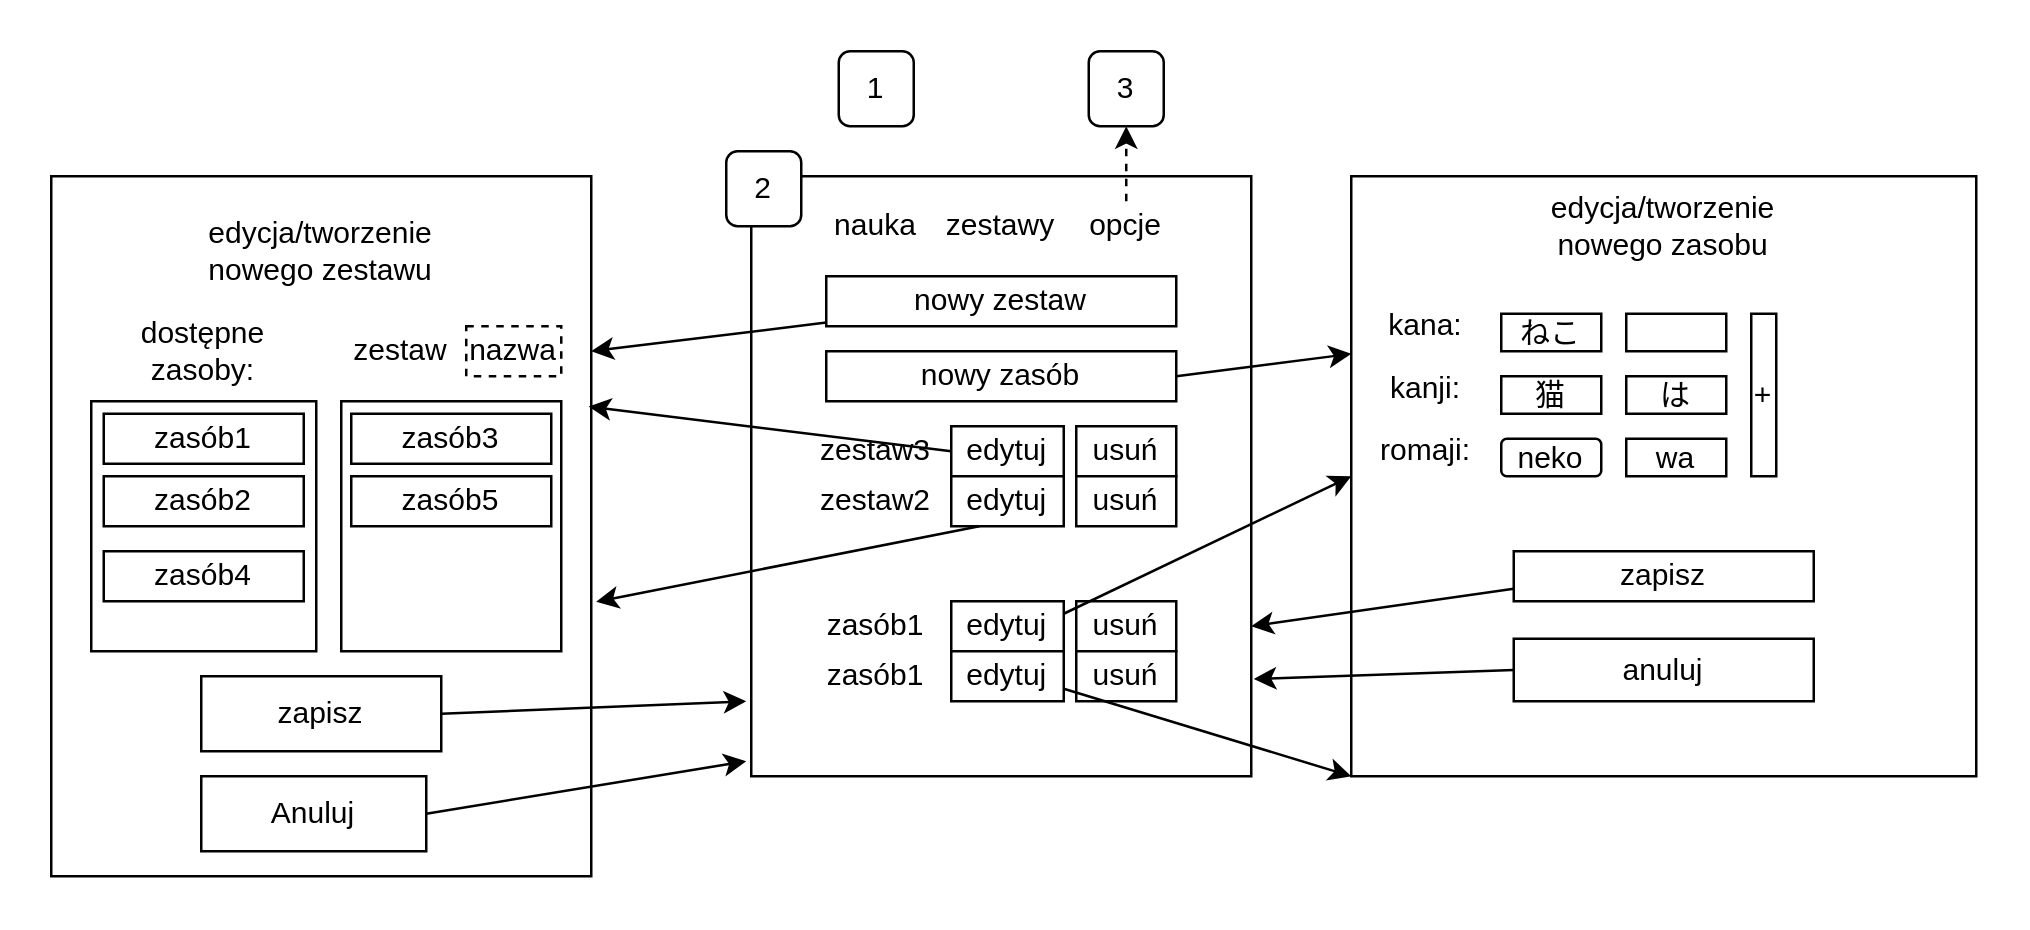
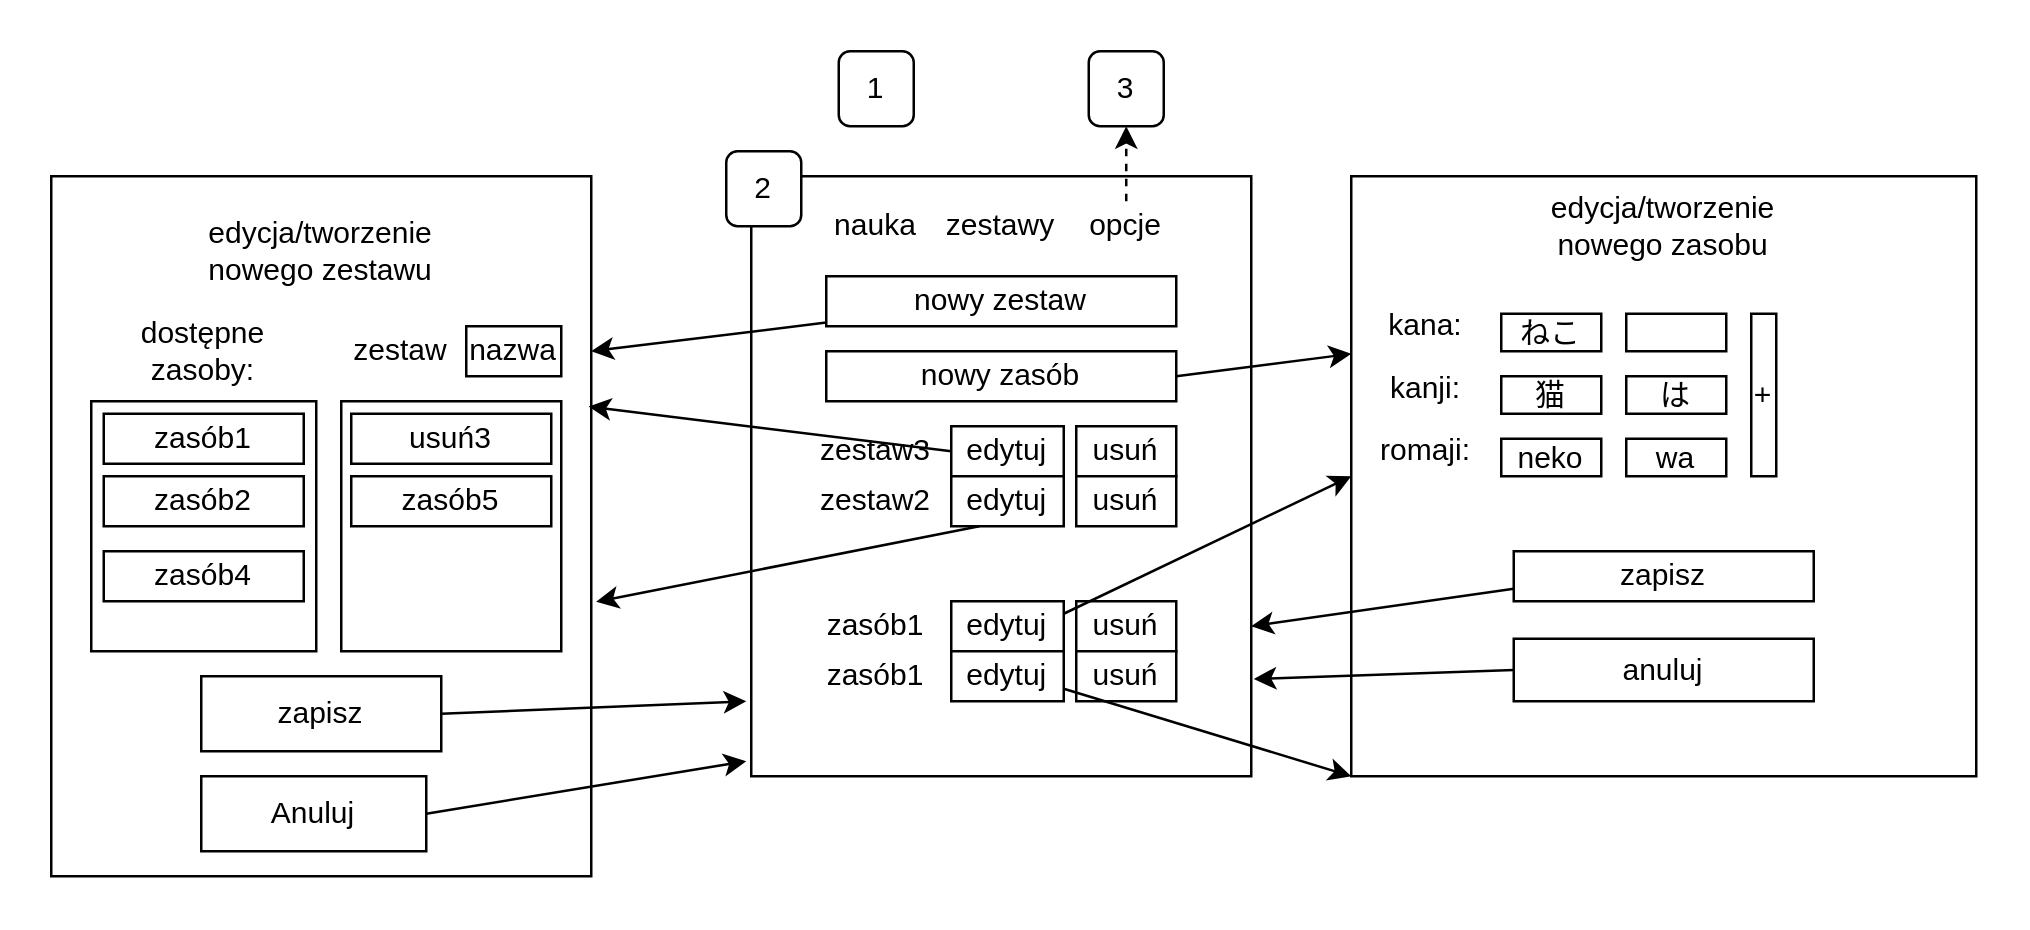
  <mxCell id="0" />
  <mxCell id="1" parent="0" />
  <mxCell id="2" value="" style="rounded=0;whiteSpace=wrap;html=1;" vertex="1" parent="1"><mxGeometry x="300" y="70" width="200" height="240" as="geometry" /></mxCell>
  <mxCell id="3" value="nauka" style="text;html=1;strokeColor=none;fillColor=none;align=center;verticalAlign=middle;whiteSpace=wrap;rounded=0;" vertex="1" parent="1"><mxGeometry x="330" y="80" width="40" height="20" as="geometry" /></mxCell>
  <mxCell id="4" value="zestawy" style="text;html=1;strokeColor=none;fillColor=none;align=center;verticalAlign=middle;whiteSpace=wrap;rounded=0;" vertex="1" parent="1"><mxGeometry x="380" y="80" width="40" height="20" as="geometry" /></mxCell>
  <mxCell id="5" value="opcje" style="text;html=1;strokeColor=none;fillColor=none;align=center;verticalAlign=middle;whiteSpace=wrap;rounded=0;" vertex="1" parent="1"><mxGeometry x="430" y="80" width="40" height="20" as="geometry" /></mxCell>
  <mxCell id="6" value="2" style="rounded=1;whiteSpace=wrap;html=1;" vertex="1" parent="1"><mxGeometry x="290" y="60" width="30" height="30" as="geometry" /></mxCell>
  <mxCell id="7" value="1" style="rounded=1;whiteSpace=wrap;html=1;" vertex="1" parent="1"><mxGeometry x="335" y="20" width="30" height="30" as="geometry" /></mxCell>
  <mxCell id="8" value="3" style="rounded=1;whiteSpace=wrap;html=1;" vertex="1" parent="1"><mxGeometry x="435" y="20" width="30" height="30" as="geometry" /></mxCell>
  <mxCell id="9" value="" style="endArrow=classic;html=1;exitX=0.5;exitY=0;exitDx=0;exitDy=0;entryX=0.5;entryY=1;entryDx=0;entryDy=0;dashed=1;" edge="1" parent="1" source="5" target="8"><mxGeometry width="50" height="50" relative="1" as="geometry"><mxPoint x="430" y="-10" as="sourcePoint" /><mxPoint x="480" y="-60" as="targetPoint" /></mxGeometry></mxCell>
  <mxCell id="10" value="nowy zestaw" style="rounded=0;whiteSpace=wrap;html=1;" vertex="1" parent="1"><mxGeometry x="330" y="110" width="140" height="20" as="geometry" /></mxCell>
  <mxCell id="11" value="nowy zasób" style="rounded=0;whiteSpace=wrap;html=1;" vertex="1" parent="1"><mxGeometry x="330" y="140" width="140" height="20" as="geometry" /></mxCell>
  <mxCell id="12" value="usuń" style="rounded=0;whiteSpace=wrap;html=1;" vertex="1" parent="1"><mxGeometry x="430" y="170" width="40" height="20" as="geometry" /></mxCell>
  <mxCell id="13" value="edytuj" style="rounded=0;whiteSpace=wrap;html=1;" vertex="1" parent="1"><mxGeometry x="380" y="170" width="45" height="20" as="geometry" /></mxCell>
  <mxCell id="14" value="zestaw3" style="text;html=1;strokeColor=none;fillColor=none;align=center;verticalAlign=middle;whiteSpace=wrap;rounded=0;" vertex="1" parent="1"><mxGeometry x="320" y="170" width="60" height="20" as="geometry" /></mxCell>
  <mxCell id="15" value="zestaw2" style="text;html=1;strokeColor=none;fillColor=none;align=center;verticalAlign=middle;whiteSpace=wrap;rounded=0;" vertex="1" parent="1"><mxGeometry x="320" y="190" width="60" height="20" as="geometry" /></mxCell>
  <mxCell id="16" value="edytuj" style="rounded=0;whiteSpace=wrap;html=1;" vertex="1" parent="1"><mxGeometry x="380" y="190" width="45" height="20" as="geometry" /></mxCell>
  <mxCell id="17" value="usuń" style="rounded=0;whiteSpace=wrap;html=1;" vertex="1" parent="1"><mxGeometry x="430" y="190" width="40" height="20" as="geometry" /></mxCell>
  <mxCell id="18" value="zasób1" style="text;html=1;strokeColor=none;fillColor=none;align=center;verticalAlign=middle;whiteSpace=wrap;rounded=0;" vertex="1" parent="1"><mxGeometry x="330" y="240" width="40" height="20" as="geometry" /></mxCell>
  <mxCell id="19" value="zasób1" style="text;html=1;strokeColor=none;fillColor=none;align=center;verticalAlign=middle;whiteSpace=wrap;rounded=0;" vertex="1" parent="1"><mxGeometry x="330" y="260" width="40" height="20" as="geometry" /></mxCell>
  <mxCell id="20" value="edytuj" style="rounded=0;whiteSpace=wrap;html=1;" vertex="1" parent="1"><mxGeometry x="380" y="240" width="45" height="20" as="geometry" /></mxCell>
  <mxCell id="21" value="usuń" style="rounded=0;whiteSpace=wrap;html=1;" vertex="1" parent="1"><mxGeometry x="430" y="240" width="40" height="20" as="geometry" /></mxCell>
  <mxCell id="22" value="usuń" style="rounded=0;whiteSpace=wrap;html=1;" vertex="1" parent="1"><mxGeometry x="430" y="260" width="40" height="20" as="geometry" /></mxCell>
  <mxCell id="23" value="edytuj" style="rounded=0;whiteSpace=wrap;html=1;" vertex="1" parent="1"><mxGeometry x="380" y="260" width="45" height="20" as="geometry" /></mxCell>
  <mxCell id="24" value="" style="rounded=0;whiteSpace=wrap;html=1;" vertex="1" parent="1"><mxGeometry x="20" y="70" width="216" height="280" as="geometry" /></mxCell>
  <mxCell id="25" value="edycja/tworzenie nowego zestawu" style="text;html=1;strokeColor=none;fillColor=none;align=center;verticalAlign=middle;whiteSpace=wrap;rounded=0;" vertex="1" parent="1"><mxGeometry x="108" y="90" width="40" height="20" as="geometry" /></mxCell>
  <mxCell id="26" value="" style="rounded=0;whiteSpace=wrap;html=1;" vertex="1" parent="1"><mxGeometry x="36" y="160" width="90" height="100" as="geometry" /></mxCell>
  <mxCell id="27" value="" style="rounded=0;whiteSpace=wrap;html=1;" vertex="1" parent="1"><mxGeometry x="136" y="160" width="88" height="100" as="geometry" /></mxCell>
  <mxCell id="28" value="dostępne zasoby:" style="text;html=1;strokeColor=none;fillColor=none;align=center;verticalAlign=middle;whiteSpace=wrap;rounded=0;" vertex="1" parent="1"><mxGeometry x="46" y="130" width="70" height="20" as="geometry" /></mxCell>
  <mxCell id="29" value="zestaw" style="text;html=1;strokeColor=none;fillColor=none;align=center;verticalAlign=middle;whiteSpace=wrap;rounded=0;" vertex="1" parent="1"><mxGeometry x="140" y="130" width="40" height="20" as="geometry" /></mxCell>
- <mxCell id="30" value="nazwa" style="rounded=0;whiteSpace=wrap;html=1;dashed=1;" vertex="1" parent="1"><mxGeometry x="186" y="130" width="38" height="20" as="geometry" /></mxCell>
+ <mxCell id="30" value="nazwa" style="rounded=0;whiteSpace=wrap;html=1;" vertex="1" parent="1"><mxGeometry x="186" y="130" width="38" height="20" as="geometry" /></mxCell>
  <mxCell id="31" value="zasób1" style="rounded=0;whiteSpace=wrap;html=1;" vertex="1" parent="1"><mxGeometry x="41" y="165" width="80" height="20" as="geometry" /></mxCell>
  <mxCell id="32" value="zasób2" style="rounded=0;whiteSpace=wrap;html=1;" vertex="1" parent="1"><mxGeometry x="41" y="190" width="80" height="20" as="geometry" /></mxCell>
  <mxCell id="33" value="zasób4" style="rounded=0;whiteSpace=wrap;html=1;" vertex="1" parent="1"><mxGeometry x="41" y="220" width="80" height="20" as="geometry" /></mxCell>
- <mxCell id="34" value="zasób3" style="rounded=0;whiteSpace=wrap;html=1;" vertex="1" parent="1"><mxGeometry x="140" y="165" width="80" height="20" as="geometry" /></mxCell>
+ <mxCell id="34" value="usuń3" style="rounded=0;whiteSpace=wrap;html=1;" vertex="1" parent="1"><mxGeometry x="140" y="165" width="80" height="20" as="geometry" /></mxCell>
  <mxCell id="35" value="zasób5" style="rounded=0;whiteSpace=wrap;html=1;" vertex="1" parent="1"><mxGeometry x="140" y="190" width="80" height="20" as="geometry" /></mxCell>
  <mxCell id="36" value="zapisz" style="rounded=0;whiteSpace=wrap;html=1;" vertex="1" parent="1"><mxGeometry x="80" y="270" width="96" height="30" as="geometry" /></mxCell>
  <mxCell id="37" value="" style="endArrow=classic;html=1;entryX=1;entryY=0.25;entryDx=0;entryDy=0;" edge="1" parent="1" source="10" target="24"><mxGeometry width="50" height="50" relative="1" as="geometry"><mxPoint x="580" y="40" as="sourcePoint" /><mxPoint x="260" y="100" as="targetPoint" /></mxGeometry></mxCell>
  <mxCell id="38" value="" style="endArrow=classic;html=1;exitX=1;exitY=0.5;exitDx=0;exitDy=0;entryX=0.995;entryY=0.329;entryDx=0;entryDy=0;entryPerimeter=0;" edge="1" parent="1" source="14" target="24"><mxGeometry width="50" height="50" relative="1" as="geometry"><mxPoint x="510" y="220" as="sourcePoint" /><mxPoint x="260" y="170" as="targetPoint" /></mxGeometry></mxCell>
  <mxCell id="39" value="" style="endArrow=classic;html=1;exitX=0.25;exitY=1;exitDx=0;exitDy=0;entryX=1.009;entryY=0.608;entryDx=0;entryDy=0;entryPerimeter=0;" edge="1" parent="1" source="16" target="24"><mxGeometry width="50" height="50" relative="1" as="geometry"><mxPoint x="280" y="210" as="sourcePoint" /><mxPoint x="240" y="230" as="targetPoint" /></mxGeometry></mxCell>
  <mxCell id="40" value="" style="rounded=0;whiteSpace=wrap;html=1;" vertex="1" parent="1"><mxGeometry x="540" y="70" width="250" height="240" as="geometry" /></mxCell>
  <mxCell id="41" value="" style="endArrow=classic;html=1;exitX=1;exitY=0.5;exitDx=0;exitDy=0;entryX=-0.01;entryY=0.875;entryDx=0;entryDy=0;entryPerimeter=0;" edge="1" parent="1" source="36" target="2"><mxGeometry width="50" height="50" relative="1" as="geometry"><mxPoint x="260" y="420" as="sourcePoint" /><mxPoint x="310" y="370" as="targetPoint" /></mxGeometry></mxCell>
  <mxCell id="42" value="Anuluj" style="rounded=0;whiteSpace=wrap;html=1;" vertex="1" parent="1"><mxGeometry x="80" y="310" width="90" height="30" as="geometry" /></mxCell>
  <mxCell id="43" value="" style="endArrow=classic;html=1;exitX=1;exitY=0.5;exitDx=0;exitDy=0;entryX=-0.01;entryY=0.975;entryDx=0;entryDy=0;entryPerimeter=0;" edge="1" parent="1" source="42" target="2"><mxGeometry width="50" height="50" relative="1" as="geometry"><mxPoint x="280" y="420" as="sourcePoint" /><mxPoint x="330" y="370" as="targetPoint" /></mxGeometry></mxCell>
  <mxCell id="44" value="edycja/tworzenie nowego zasobu" style="text;html=1;strokeColor=none;fillColor=none;align=center;verticalAlign=middle;whiteSpace=wrap;rounded=0;" vertex="1" parent="1"><mxGeometry x="645" y="80" width="40" height="20" as="geometry" /></mxCell>
  <mxCell id="45" value="kana:" style="text;html=1;strokeColor=none;fillColor=none;align=center;verticalAlign=middle;whiteSpace=wrap;rounded=0;" vertex="1" parent="1"><mxGeometry x="550" y="120" width="40" height="20" as="geometry" /></mxCell>
  <mxCell id="46" value="kanji:" style="text;html=1;strokeColor=none;fillColor=none;align=center;verticalAlign=middle;whiteSpace=wrap;rounded=0;" vertex="1" parent="1"><mxGeometry x="550" y="145" width="40" height="20" as="geometry" /></mxCell>
  <mxCell id="47" value="romaji:" style="text;html=1;strokeColor=none;fillColor=none;align=center;verticalAlign=middle;whiteSpace=wrap;rounded=0;" vertex="1" parent="1"><mxGeometry x="550" y="170" width="40" height="20" as="geometry" /></mxCell>
  <mxCell id="48" value="ねこ" style="rounded=0;whiteSpace=wrap;html=1;" vertex="1" parent="1"><mxGeometry x="600" y="125" width="40" height="15" as="geometry" /></mxCell>
  <mxCell id="49" value="&lt;span class=&quot;lang-zh-char fldt-warianty&quot; lang=&quot;zh&quot;&gt;猫&lt;/span&gt;" style="rounded=0;whiteSpace=wrap;html=1;" vertex="1" parent="1"><mxGeometry x="600" y="150" width="40" height="15" as="geometry" /></mxCell>
- <mxCell id="50" value="neko" style="whiteSpace=wrap;html=1;rounded=1;" vertex="1" parent="1"><mxGeometry x="600" y="175" width="40" height="15" as="geometry" /></mxCell>
+ <mxCell id="50" value="neko" style="rounded=0;whiteSpace=wrap;html=1;" vertex="1" parent="1"><mxGeometry x="600" y="175" width="40" height="15" as="geometry" /></mxCell>
  <mxCell id="51" value="" style="rounded=0;whiteSpace=wrap;html=1;" vertex="1" parent="1"><mxGeometry x="650" y="125" width="40" height="15" as="geometry" /></mxCell>
  <mxCell id="52" value="&lt;p&gt;&lt;font face=&quot;Lucida Sans Unicode&quot;&gt;は&lt;/font&gt;&lt;/p&gt;" style="rounded=0;whiteSpace=wrap;html=1;" vertex="1" parent="1"><mxGeometry x="650" y="150" width="40" height="15" as="geometry" /></mxCell>
  <mxCell id="53" value="wa" style="rounded=0;whiteSpace=wrap;html=1;" vertex="1" parent="1"><mxGeometry x="650" y="175" width="40" height="15" as="geometry" /></mxCell>
  <mxCell id="54" value="+" style="rounded=0;whiteSpace=wrap;html=1;" vertex="1" parent="1"><mxGeometry x="700" y="125" width="10" height="65" as="geometry" /></mxCell>
  <mxCell id="55" value="zapisz" style="rounded=0;whiteSpace=wrap;html=1;" vertex="1" parent="1"><mxGeometry x="605" y="220" width="120" height="20" as="geometry" /></mxCell>
  <mxCell id="56" value="anuluj" style="rounded=0;whiteSpace=wrap;html=1;" vertex="1" parent="1"><mxGeometry x="605" y="255" width="120" height="25" as="geometry" /></mxCell>
  <mxCell id="57" value="" style="endArrow=classic;html=1;exitX=1;exitY=0.5;exitDx=0;exitDy=0;entryX=0;entryY=0.296;entryDx=0;entryDy=0;entryPerimeter=0;" edge="1" parent="1" source="11" target="40"><mxGeometry width="50" height="50" relative="1" as="geometry"><mxPoint x="630" y="460" as="sourcePoint" /><mxPoint x="680" y="410" as="targetPoint" /></mxGeometry></mxCell>
  <mxCell id="58" value="" style="endArrow=classic;html=1;exitX=1;exitY=0.25;exitDx=0;exitDy=0;entryX=0;entryY=0.5;entryDx=0;entryDy=0;" edge="1" parent="1" source="20" target="40"><mxGeometry width="50" height="50" relative="1" as="geometry"><mxPoint x="630" y="440" as="sourcePoint" /><mxPoint x="680" y="390" as="targetPoint" /></mxGeometry></mxCell>
  <mxCell id="59" value="" style="endArrow=classic;html=1;exitX=1;exitY=0.75;exitDx=0;exitDy=0;entryX=0;entryY=1;entryDx=0;entryDy=0;" edge="1" parent="1" source="23" target="40"><mxGeometry width="50" height="50" relative="1" as="geometry"><mxPoint x="560" y="460" as="sourcePoint" /><mxPoint x="610" y="410" as="targetPoint" /></mxGeometry></mxCell>
  <mxCell id="60" value="" style="endArrow=classic;html=1;exitX=0;exitY=0.75;exitDx=0;exitDy=0;entryX=1;entryY=0.75;entryDx=0;entryDy=0;" edge="1" parent="1" source="55" target="2"><mxGeometry width="50" height="50" relative="1" as="geometry"><mxPoint x="550" y="450" as="sourcePoint" /><mxPoint x="600" y="400" as="targetPoint" /></mxGeometry></mxCell>
  <mxCell id="61" value="" style="endArrow=classic;html=1;exitX=0;exitY=0.5;exitDx=0;exitDy=0;entryX=1.005;entryY=0.838;entryDx=0;entryDy=0;entryPerimeter=0;" edge="1" parent="1" source="56" target="2"><mxGeometry width="50" height="50" relative="1" as="geometry"><mxPoint x="530" y="410" as="sourcePoint" /><mxPoint x="580" y="360" as="targetPoint" /></mxGeometry></mxCell>
